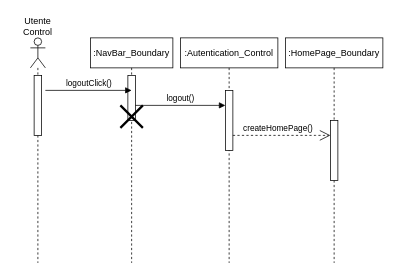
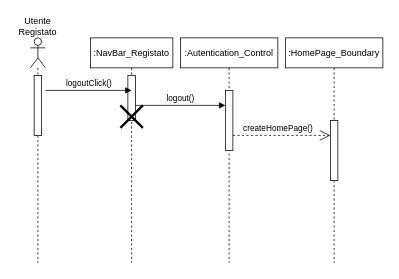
  <mxCell id="0" />
  <mxCell id="1" parent="0" />
  <mxCell id="2" value="" style="shape=umlLifeline;perimeter=lifelinePerimeter;whiteSpace=wrap;html=1;container=1;dropTarget=0;collapsible=0;recursiveResize=0;outlineConnect=0;portConstraint=eastwest;newEdgeStyle={&quot;curved&quot;:0,&quot;rounded&quot;:0};participant=umlActor;" parent="1" vertex="1"><mxGeometry x="40" y="50" width="20" height="300" as="geometry" /></mxCell>
  <mxCell id="3" value="" style="html=1;points=[[0,0,0,0,5],[0,1,0,0,-5],[1,0,0,0,5],[1,1,0,0,-5]];perimeter=orthogonalPerimeter;outlineConnect=0;targetShapes=umlLifeline;portConstraint=eastwest;newEdgeStyle={&quot;curved&quot;:0,&quot;rounded&quot;:0};" parent="2" vertex="1"><mxGeometry x="5" y="50" width="10" height="80" as="geometry" /></mxCell>
- <mxCell id="4" value="Utente Control" style="text;html=1;align=center;verticalAlign=middle;whiteSpace=wrap;rounded=0;" parent="1" vertex="1"><mxGeometry x="20" y="20" width="60" height="30" as="geometry" /></mxCell>
- <mxCell id="5" value=":NavBar_Boundary" style="shape=umlLifeline;perimeter=lifelinePerimeter;whiteSpace=wrap;html=1;container=1;dropTarget=0;collapsible=0;recursiveResize=0;outlineConnect=0;portConstraint=eastwest;newEdgeStyle={&quot;curved&quot;:0,&quot;rounded&quot;:0};" parent="1" vertex="1"><mxGeometry x="120" y="50" width="110" height="300" as="geometry" /></mxCell>
+ <mxCell id="4" value="Utente Registato" style="text;html=1;align=center;verticalAlign=middle;whiteSpace=wrap;rounded=0;" parent="1" vertex="1"><mxGeometry x="20" y="20" width="60" height="30" as="geometry" /></mxCell>
+ <mxCell id="5" value=":NavBar_Registato" style="shape=umlLifeline;perimeter=lifelinePerimeter;whiteSpace=wrap;html=1;container=1;dropTarget=0;collapsible=0;recursiveResize=0;outlineConnect=0;portConstraint=eastwest;newEdgeStyle={&quot;curved&quot;:0,&quot;rounded&quot;:0};" parent="1" vertex="1"><mxGeometry x="120" y="50" width="110" height="300" as="geometry" /></mxCell>
  <mxCell id="6" value="" style="html=1;points=[[0,0,0,0,5],[0,1,0,0,-5],[1,0,0,0,5],[1,1,0,0,-5]];perimeter=orthogonalPerimeter;outlineConnect=0;targetShapes=umlLifeline;portConstraint=eastwest;newEdgeStyle={&quot;curved&quot;:0,&quot;rounded&quot;:0};" parent="5" vertex="1"><mxGeometry x="50" y="50" width="10" height="60" as="geometry" /></mxCell>
  <mxCell id="7" value="" style="shape=umlDestroy;whiteSpace=wrap;html=1;strokeWidth=3;targetShapes=umlLifeline;" parent="5" vertex="1"><mxGeometry x="40" y="90" width="30" height="30" as="geometry" /></mxCell>
  <mxCell id="8" value=":Autentication_Control" style="shape=umlLifeline;perimeter=lifelinePerimeter;whiteSpace=wrap;html=1;container=1;dropTarget=0;collapsible=0;recursiveResize=0;outlineConnect=0;portConstraint=eastwest;newEdgeStyle={&quot;curved&quot;:0,&quot;rounded&quot;:0};" parent="1" vertex="1"><mxGeometry x="240" y="50" width="130" height="300" as="geometry" /></mxCell>
  <mxCell id="9" value="" style="html=1;points=[[0,0,0,0,5],[0,1,0,0,-5],[1,0,0,0,5],[1,1,0,0,-5]];perimeter=orthogonalPerimeter;outlineConnect=0;targetShapes=umlLifeline;portConstraint=eastwest;newEdgeStyle={&quot;curved&quot;:0,&quot;rounded&quot;:0};" parent="8" vertex="1"><mxGeometry x="60" y="70" width="10" height="80" as="geometry" /></mxCell>
  <mxCell id="10" value="logoutClick()" style="html=1;verticalAlign=bottom;endArrow=block;curved=0;rounded=0;" parent="1" edge="1"><mxGeometry x="0.009" width="80" relative="1" as="geometry"><mxPoint x="60" y="120" as="sourcePoint" /><mxPoint x="175" y="120" as="targetPoint" /><mxPoint as="offset" /></mxGeometry></mxCell>
  <mxCell id="11" value="logout()" style="html=1;verticalAlign=bottom;endArrow=block;curved=0;rounded=0;" parent="1" source="6" target="9" edge="1"><mxGeometry width="80" relative="1" as="geometry"><mxPoint x="200" y="140" as="sourcePoint" /><mxPoint x="280" y="140" as="targetPoint" /><Array as="points"><mxPoint x="290" y="140" /></Array></mxGeometry></mxCell>
  <mxCell id="12" value=":HomePage_Boundary" style="shape=umlLifeline;perimeter=lifelinePerimeter;whiteSpace=wrap;html=1;container=1;dropTarget=0;collapsible=0;recursiveResize=0;outlineConnect=0;portConstraint=eastwest;newEdgeStyle={&quot;curved&quot;:0,&quot;rounded&quot;:0};" parent="1" vertex="1"><mxGeometry x="380" y="50" width="130" height="300" as="geometry" /></mxCell>
  <mxCell id="13" value="" style="html=1;points=[[0,0,0,0,5],[0,1,0,0,-5],[1,0,0,0,5],[1,1,0,0,-5]];perimeter=orthogonalPerimeter;outlineConnect=0;targetShapes=umlLifeline;portConstraint=eastwest;newEdgeStyle={&quot;curved&quot;:0,&quot;rounded&quot;:0};" parent="12" vertex="1"><mxGeometry x="60" y="110" width="10" height="80" as="geometry" /></mxCell>
  <mxCell id="14" value="createHomePage()" style="endArrow=open;endSize=12;dashed=1;html=1;rounded=0;" parent="1" source="9" target="13" edge="1"><mxGeometry x="-0.077" y="10" width="160" relative="1" as="geometry"><mxPoint x="320" y="150" as="sourcePoint" /><mxPoint x="480" y="150" as="targetPoint" /><Array as="points"><mxPoint x="420" y="180" /></Array><mxPoint as="offset" /></mxGeometry></mxCell>
